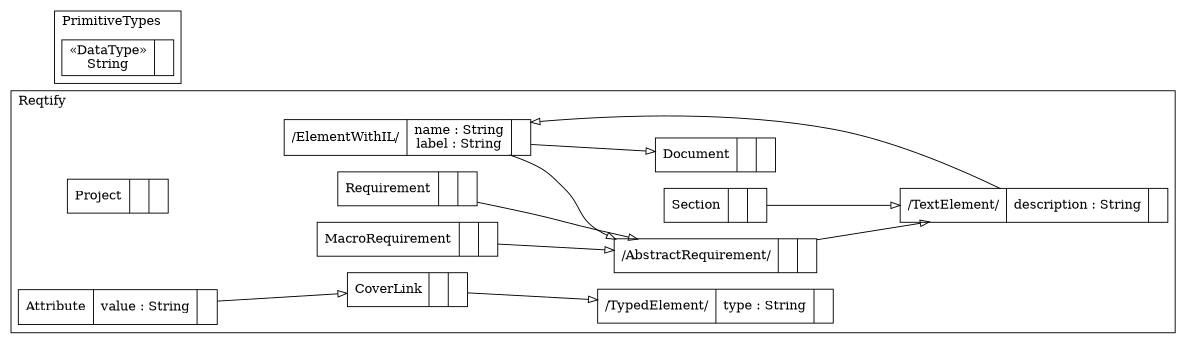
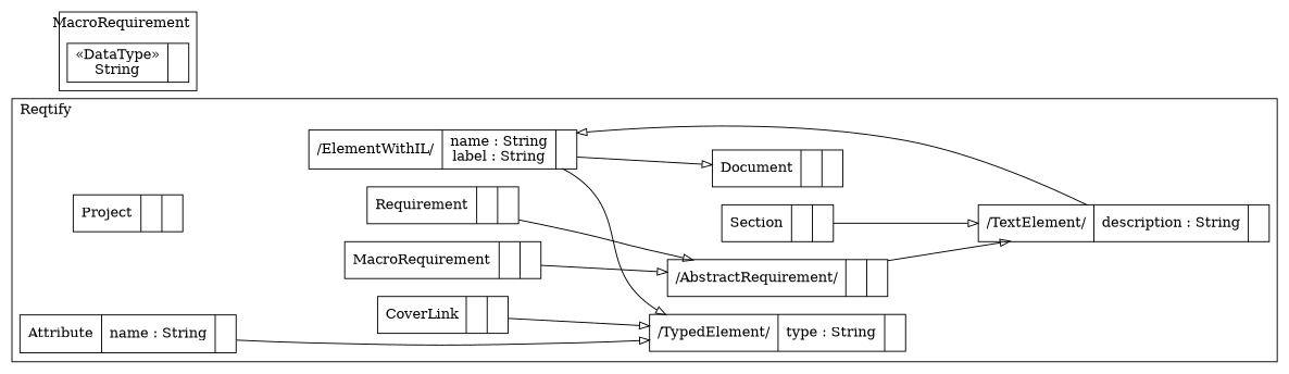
  digraph {
    compound=true
    labeljust=l
    labelloc=t
    nodeSep=0.75
    rankdir=LR
    node [shape=record]
    edge [arrowhead=onormal constraint=true group=TypedElement minlen=2]
    n1 [label="{Project| | }"]
    n2 [label="{/TypedElement/|type : String| }"]
    n3 [label="{/ElementWithIL/|name : String\nlabel : String| }"]
    n4 [label="{Document| | }"]
    n5 [label="{/TextElement/|description : String| }"]
    n6 [label="{Section| | }"]
    n7 [label="{/AbstractRequirement/| | }"]
    n8 [label="{Requirement| | }"]
    n9 [label="{MacroRequirement| | }"]
    n10 [label="{CoverLink| | }"]
-   n11 [label="{Attribute|value : String| }"]
+   n11 [label="{Attribute|name : String| }"]
    n12 [label="{&#171;DataType&#187;\nString|}"]
    subgraph cluster_1 {
      color=black
      label=Reqtify
      n1
      n2
      n3
      n4
      n5
      n6
      n7
      n8
      n9
      n10
      n11
    }
    subgraph cluster_2 {
      color=black
-     label=PrimitiveTypes
+     label=MacroRequirement
      n12
    }
-   n3 -> n7
+   n3 -> n2
    n3 -> n4 [group=ElementWithIL]
    n5 -> n3 [group=ElementWithIL]
    n6 -> n5 [group=TextElement]
    n7 -> n5 [group=TextElement]
    n8 -> n7 [group=AbstractRequirement]
    n9 -> n7 [group=AbstractRequirement]
    n10 -> n2
-   n11 -> n10
+   n11 -> n2
  }
